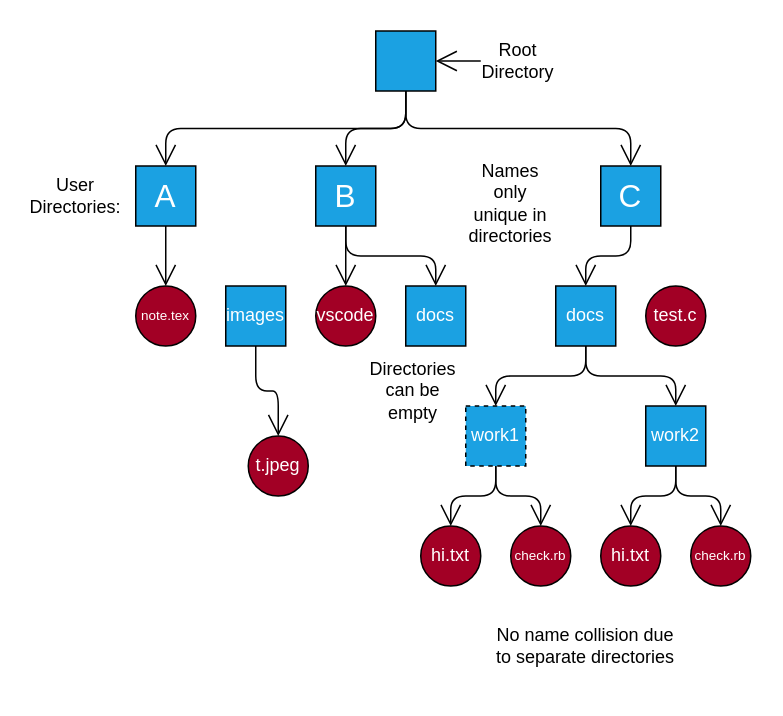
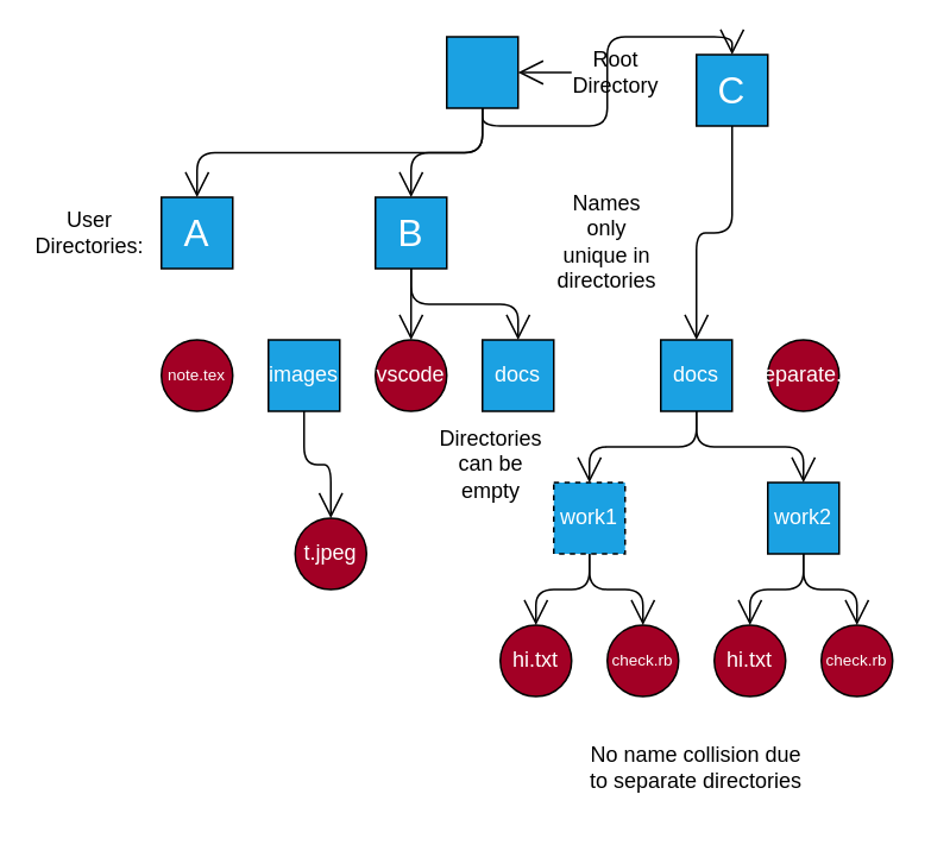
  <mxCell id="0" />
  <mxCell id="1" parent="0" />
  <mxCell id="2" style="edgeStyle=orthogonalEdgeStyle;html=1;exitX=0.5;exitY=1;exitDx=0;exitDy=0;entryX=0.5;entryY=0;entryDx=0;entryDy=0;endArrow=open;endFill=0;endSize=12;" edge="1" parent="1" source="5" target="8"><mxGeometry relative="1" as="geometry" /></mxCell>
  <mxCell id="3" style="edgeStyle=orthogonalEdgeStyle;html=1;exitX=0.5;exitY=1;exitDx=0;exitDy=0;entryX=0.5;entryY=0;entryDx=0;entryDy=0;endArrow=open;endFill=0;endSize=12;" edge="1" parent="1" source="5" target="11"><mxGeometry relative="1" as="geometry" /></mxCell>
  <mxCell id="4" style="edgeStyle=orthogonalEdgeStyle;html=1;exitX=0.5;exitY=1;exitDx=0;exitDy=0;entryX=0.5;entryY=0;entryDx=0;entryDy=0;endArrow=open;endFill=0;endSize=12;" edge="1" parent="1" source="5" target="13"><mxGeometry relative="1" as="geometry" /></mxCell>
  <mxCell id="5" value="" style="rounded=0;whiteSpace=wrap;html=1;fillColor=#1ba1e2;fontColor=#ffffff;strokeColor=#000000;" vertex="1" parent="1"><mxGeometry x="250" y="20" width="40" height="40" as="geometry" /></mxCell>
  <mxCell id="6" value="note.tex" style="ellipse;whiteSpace=wrap;html=1;aspect=fixed;fontSize=9;fillColor=#a20025;fontColor=#ffffff;strokeColor=#000000;" vertex="1" parent="1"><mxGeometry x="90" y="190" width="40" height="40" as="geometry" /></mxCell>
- <mxCell id="7" style="edgeStyle=orthogonalEdgeStyle;html=1;exitX=0.5;exitY=1;exitDx=0;exitDy=0;entryX=0.5;entryY=0;entryDx=0;entryDy=0;endArrow=open;endFill=0;endSize=12;" edge="1" parent="1" source="8" target="6"><mxGeometry relative="1" as="geometry" /></mxCell>
  <mxCell id="8" value="A" style="rounded=0;whiteSpace=wrap;html=1;fontSize=21;fillColor=#1ba1e2;fontColor=#ffffff;strokeColor=#000000;" vertex="1" parent="1"><mxGeometry x="90" y="110" width="40" height="40" as="geometry" /></mxCell>
  <mxCell id="9" style="edgeStyle=orthogonalEdgeStyle;html=1;exitX=0.5;exitY=1;exitDx=0;exitDy=0;entryX=0.5;entryY=0;entryDx=0;entryDy=0;endArrow=open;endFill=0;endSize=12;" edge="1" parent="1" source="11" target="16"><mxGeometry relative="1" as="geometry" /></mxCell>
  <mxCell id="10" style="edgeStyle=orthogonalEdgeStyle;html=1;exitX=0.5;exitY=1;exitDx=0;exitDy=0;entryX=0.5;entryY=0;entryDx=0;entryDy=0;endArrow=open;endFill=0;endSize=12;" edge="1" parent="1" source="11" target="17"><mxGeometry relative="1" as="geometry" /></mxCell>
  <mxCell id="11" value="B" style="rounded=0;whiteSpace=wrap;html=1;fontSize=21;fillColor=#1ba1e2;fontColor=#ffffff;strokeColor=#000000;" vertex="1" parent="1"><mxGeometry x="210" y="110" width="40" height="40" as="geometry" /></mxCell>
  <mxCell id="12" style="edgeStyle=orthogonalEdgeStyle;html=1;exitX=0.5;exitY=1;exitDx=0;exitDy=0;entryX=0.5;entryY=0;entryDx=0;entryDy=0;endArrow=open;endFill=0;endSize=12;" edge="1" parent="1" source="13" target="21"><mxGeometry relative="1" as="geometry" /></mxCell>
- <mxCell id="13" value="C" style="rounded=0;whiteSpace=wrap;html=1;fontSize=21;fillColor=#1ba1e2;fontColor=#ffffff;strokeColor=#000000;" vertex="1" parent="1"><mxGeometry x="400" y="110" width="40" height="40" as="geometry" /></mxCell>
+ <mxCell id="13" value="C" style="rounded=0;whiteSpace=wrap;html=1;fontSize=21;fillColor=#1ba1e2;fontColor=#ffffff;strokeColor=#000000;" vertex="1" parent="1"><mxGeometry x="390" y="30" width="40" height="40" as="geometry" /></mxCell>
  <mxCell id="14" style="edgeStyle=orthogonalEdgeStyle;html=1;exitX=0.5;exitY=1;exitDx=0;exitDy=0;entryX=0.5;entryY=0;entryDx=0;entryDy=0;endArrow=open;endFill=0;endSize=12;" edge="1" parent="1" source="15" target="18"><mxGeometry relative="1" as="geometry" /></mxCell>
  <mxCell id="15" value="images" style="rounded=0;whiteSpace=wrap;html=1;fillColor=#1ba1e2;fontColor=#ffffff;strokeColor=#000000;" vertex="1" parent="1"><mxGeometry x="150" y="190" width="40" height="40" as="geometry" /></mxCell>
  <mxCell id="16" value="vscode" style="ellipse;whiteSpace=wrap;html=1;aspect=fixed;fillColor=#a20025;fontColor=#ffffff;strokeColor=#000000;" vertex="1" parent="1"><mxGeometry x="210" y="190" width="40" height="40" as="geometry" /></mxCell>
  <mxCell id="17" value="docs" style="rounded=0;whiteSpace=wrap;html=1;fillColor=#1ba1e2;fontColor=#ffffff;strokeColor=#000000;" vertex="1" parent="1"><mxGeometry x="270" y="190" width="40" height="40" as="geometry" /></mxCell>
  <mxCell id="18" value="t.jpeg" style="ellipse;whiteSpace=wrap;html=1;aspect=fixed;fillColor=#a20025;fontColor=#ffffff;strokeColor=#000000;" vertex="1" parent="1"><mxGeometry x="165" y="290" width="40" height="40" as="geometry" /></mxCell>
  <mxCell id="19" style="edgeStyle=orthogonalEdgeStyle;html=1;exitX=0.5;exitY=1;exitDx=0;exitDy=0;entryX=0.5;entryY=0;entryDx=0;entryDy=0;endArrow=open;endFill=0;endSize=12;" edge="1" parent="1" source="21" target="30"><mxGeometry relative="1" as="geometry" /></mxCell>
  <mxCell id="20" style="edgeStyle=orthogonalEdgeStyle;html=1;exitX=0.5;exitY=1;exitDx=0;exitDy=0;entryX=0.5;entryY=0;entryDx=0;entryDy=0;endArrow=open;endFill=0;endSize=12;" edge="1" parent="1" source="21" target="25"><mxGeometry relative="1" as="geometry" /></mxCell>
  <mxCell id="21" value="docs" style="rounded=0;whiteSpace=wrap;html=1;fillColor=#1ba1e2;fontColor=#ffffff;strokeColor=#000000;" vertex="1" parent="1"><mxGeometry x="370" y="190" width="40" height="40" as="geometry" /></mxCell>
- <mxCell id="22" value="test.c" style="ellipse;whiteSpace=wrap;html=1;aspect=fixed;fillColor=#a20025;fontColor=#ffffff;strokeColor=#000000;" vertex="1" parent="1"><mxGeometry x="430" y="190" width="40" height="40" as="geometry" /></mxCell>
+ <mxCell id="22" value="separate.c" style="ellipse;whiteSpace=wrap;html=1;aspect=fixed;fillColor=#a20025;fontColor=#ffffff;strokeColor=#000000;" vertex="1" parent="1"><mxGeometry x="430" y="190" width="40" height="40" as="geometry" /></mxCell>
  <mxCell id="23" style="edgeStyle=orthogonalEdgeStyle;html=1;exitX=0.5;exitY=1;exitDx=0;exitDy=0;entryX=0.5;entryY=0;entryDx=0;entryDy=0;endArrow=open;endFill=0;endSize=12;" edge="1" parent="1" source="25" target="26"><mxGeometry relative="1" as="geometry" /></mxCell>
  <mxCell id="24" style="edgeStyle=orthogonalEdgeStyle;html=1;exitX=0.5;exitY=1;exitDx=0;exitDy=0;entryX=0.5;entryY=0;entryDx=0;entryDy=0;endArrow=open;endFill=0;endSize=12;" edge="1" parent="1" source="25" target="27"><mxGeometry relative="1" as="geometry" /></mxCell>
  <mxCell id="25" value="work1" style="rounded=0;whiteSpace=wrap;html=1;fillColor=#1ba1e2;fontColor=#ffffff;strokeColor=#000000;dashed=1;" vertex="1" parent="1"><mxGeometry x="310" y="270" width="40" height="40" as="geometry" /></mxCell>
  <mxCell id="26" value="hi.txt" style="ellipse;whiteSpace=wrap;html=1;aspect=fixed;fillColor=#a20025;fontColor=#ffffff;strokeColor=#000000;" vertex="1" parent="1"><mxGeometry x="280" y="350" width="40" height="40" as="geometry" /></mxCell>
  <mxCell id="27" value="check.rb" style="ellipse;whiteSpace=wrap;html=1;aspect=fixed;fontSize=9;fillColor=#a20025;fontColor=#ffffff;strokeColor=#000000;" vertex="1" parent="1"><mxGeometry x="340" y="350" width="40" height="40" as="geometry" /></mxCell>
  <mxCell id="28" style="edgeStyle=orthogonalEdgeStyle;html=1;exitX=0.5;exitY=1;exitDx=0;exitDy=0;entryX=0.5;entryY=0;entryDx=0;entryDy=0;endArrow=open;endFill=0;endSize=12;" edge="1" parent="1" source="30" target="31"><mxGeometry relative="1" as="geometry" /></mxCell>
  <mxCell id="29" style="edgeStyle=orthogonalEdgeStyle;html=1;exitX=0.5;exitY=1;exitDx=0;exitDy=0;entryX=0.5;entryY=0;entryDx=0;entryDy=0;endArrow=open;endFill=0;endSize=12;" edge="1" parent="1" source="30" target="32"><mxGeometry relative="1" as="geometry" /></mxCell>
  <mxCell id="30" value="work2" style="rounded=0;whiteSpace=wrap;html=1;fillColor=#1ba1e2;fontColor=#ffffff;strokeColor=#000000;" vertex="1" parent="1"><mxGeometry x="430" y="270" width="40" height="40" as="geometry" /></mxCell>
  <mxCell id="31" value="hi.txt" style="ellipse;whiteSpace=wrap;html=1;aspect=fixed;fillColor=#a20025;fontColor=#ffffff;strokeColor=#000000;" vertex="1" parent="1"><mxGeometry x="400" y="350" width="40" height="40" as="geometry" /></mxCell>
  <mxCell id="32" value="check.rb" style="ellipse;whiteSpace=wrap;html=1;aspect=fixed;fontSize=9;fillColor=#a20025;fontColor=#ffffff;strokeColor=#000000;" vertex="1" parent="1"><mxGeometry x="460" y="350" width="40" height="40" as="geometry" /></mxCell>
  <mxCell id="33" style="edgeStyle=orthogonalEdgeStyle;html=1;exitX=0;exitY=0.5;exitDx=0;exitDy=0;entryX=1;entryY=0.5;entryDx=0;entryDy=0;fontSize=12;endArrow=open;endFill=0;endSize=12;" edge="1" parent="1" source="34" target="5"><mxGeometry relative="1" as="geometry" /></mxCell>
  <mxCell id="34" value="Root Directory" style="text;html=1;strokeColor=none;fillColor=none;align=center;verticalAlign=middle;whiteSpace=wrap;rounded=0;fontSize=12;" vertex="1" parent="1"><mxGeometry x="320" y="25" width="50" height="30" as="geometry" /></mxCell>
  <mxCell id="35" value="Names only unique in directories" style="text;html=1;strokeColor=none;fillColor=none;align=center;verticalAlign=middle;whiteSpace=wrap;rounded=0;fontSize=12;" vertex="1" parent="1"><mxGeometry x="310" y="110" width="60" height="50" as="geometry" /></mxCell>
  <mxCell id="36" value="No name collision due to separate directories" style="text;html=1;strokeColor=none;fillColor=none;align=center;verticalAlign=middle;whiteSpace=wrap;rounded=0;fontSize=12;" vertex="1" parent="1"><mxGeometry x="325" y="405" width="130" height="50" as="geometry" /></mxCell>
  <mxCell id="37" value="User Directories:" style="text;html=1;strokeColor=none;fillColor=none;align=center;verticalAlign=middle;whiteSpace=wrap;rounded=0;fontSize=12;" vertex="1" parent="1"><mxGeometry x="20" y="105" width="60" height="50" as="geometry" /></mxCell>
  <mxCell id="38" value="Directories can be empty" style="text;html=1;strokeColor=none;fillColor=none;align=center;verticalAlign=middle;whiteSpace=wrap;rounded=0;fontSize=12;" vertex="1" parent="1"><mxGeometry x="240" y="235" width="70" height="50" as="geometry" /></mxCell>
